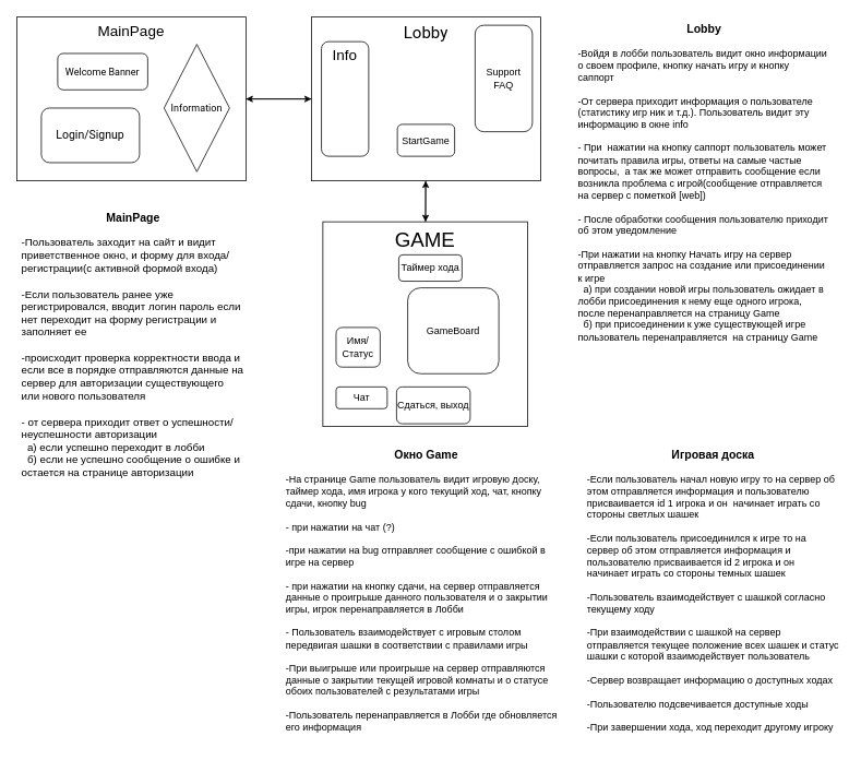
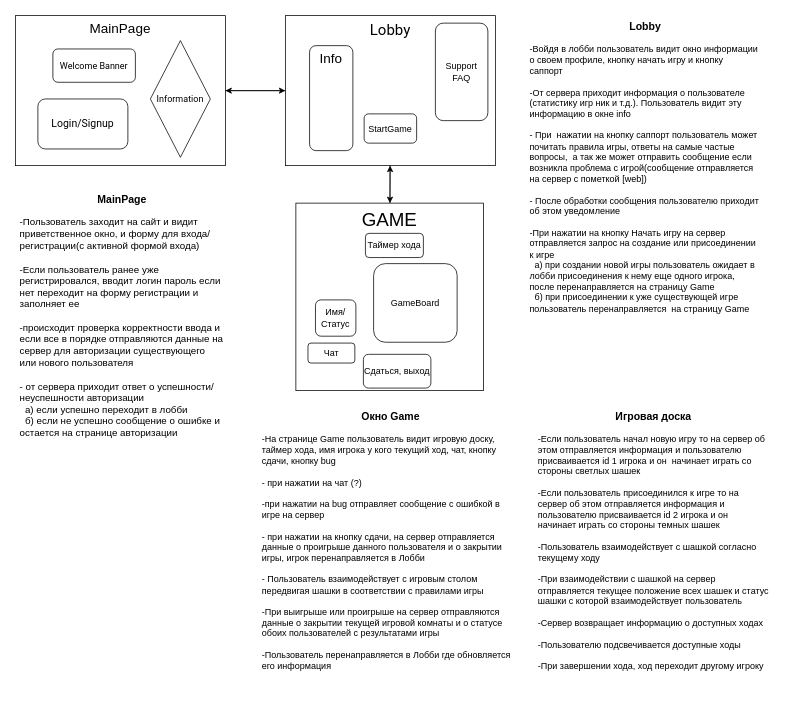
  <mxCell id="0" />
  <mxCell id="1" parent="0" />
  <mxCell id="2" value="MainPage" style="rounded=0;whiteSpace=wrap;html=1;verticalAlign=top;fontSize=18;container=1;" parent="1" vertex="1"><mxGeometry x="20" y="20" width="280" height="200" as="geometry"><mxRectangle x="40" y="40" width="120" height="40" as="alternateBounds" /></mxGeometry></mxCell>
  <mxCell id="3" value="&lt;span style=&quot;box-sizing: inherit; font-family: Roboto, -apple-system, &amp;quot;apple color emoji&amp;quot;, BlinkMacSystemFont, &amp;quot;Segoe UI&amp;quot;, Roboto, Oxygen-Sans, Ubuntu, Cantarell, &amp;quot;Helvetica Neue&amp;quot;, sans-serif; font-size: 14px; text-align: start; white-space-collapse: preserve; background-color: rgb(255, 255, 255);&quot;&gt;Login/Signup&lt;/span&gt;" style="rounded=1;whiteSpace=wrap;html=1;" parent="2" vertex="1"><mxGeometry x="30" y="111.111" width="120" height="66.667" as="geometry" /></mxCell>
  <mxCell id="4" value="&lt;span style=&quot;box-sizing: inherit; font-family: Roboto, -apple-system, &amp;quot;apple color emoji&amp;quot;, BlinkMacSystemFont, &amp;quot;Segoe UI&amp;quot;, Roboto, Oxygen-Sans, Ubuntu, Cantarell, &amp;quot;Helvetica Neue&amp;quot;, sans-serif; font-size: 12px; text-align: start; white-space-collapse: preserve; background-color: rgb(255, 255, 255);&quot;&gt;Welcome Banner&lt;/span&gt;" style="rounded=1;whiteSpace=wrap;html=1;fontSize=12;" parent="2" vertex="1"><mxGeometry x="50" y="44.444" width="110" height="44.444" as="geometry" /></mxCell>
  <mxCell id="5" value="&lt;span style=&quot;box-sizing: inherit; font-family: Roboto, -apple-system, &amp;quot;apple color emoji&amp;quot;, BlinkMacSystemFont, &amp;quot;Segoe UI&amp;quot;, Roboto, Oxygen-Sans, Ubuntu, Cantarell, &amp;quot;Helvetica Neue&amp;quot;, sans-serif; text-align: start; white-space-collapse: preserve; background-color: rgb(255, 255, 255);&quot;&gt;Information&lt;/span&gt;" style="rhombus;whiteSpace=wrap;html=1;" parent="2" vertex="1"><mxGeometry x="180" y="33.333" width="80" height="155.556" as="geometry" /></mxCell>
  <mxCell id="6" value="&lt;span style=&quot;box-sizing: inherit; font-family: Roboto, -apple-system, &amp;quot;apple color emoji&amp;quot;, BlinkMacSystemFont, &amp;quot;Segoe UI&amp;quot;, Roboto, Oxygen-Sans, Ubuntu, Cantarell, &amp;quot;Helvetica Neue&amp;quot;, sans-serif; font-size: 20px; text-align: start; white-space-collapse: preserve; background-color: rgb(255, 255, 255);&quot;&gt;Lobby&lt;/span&gt;" style="rounded=0;whiteSpace=wrap;html=1;verticalAlign=top;container=1;fontSize=20;" parent="1" vertex="1"><mxGeometry x="380" y="20" width="280" height="200" as="geometry" /></mxCell>
  <mxCell id="7" value="StartGame" style="rounded=1;whiteSpace=wrap;html=1;" parent="6" vertex="1"><mxGeometry x="105" y="131" width="70" height="39" as="geometry" /></mxCell>
- <mxCell id="8" value="Info" style="rounded=1;whiteSpace=wrap;html=1;verticalAlign=top;fontSize=18;" parent="6" vertex="1"><mxGeometry x="12.25" y="30" width="57.75" height="140" as="geometry" /></mxCell>
+ <mxCell id="8" value="Info" style="rounded=1;whiteSpace=wrap;html=1;verticalAlign=top;fontSize=18;" parent="6" vertex="1"><mxGeometry x="32.25" y="40" width="57.75" height="140" as="geometry" /></mxCell>
  <mxCell id="9" value="Support&lt;div&gt;FAQ&lt;/div&gt;" style="rounded=1;whiteSpace=wrap;html=1;" parent="6" vertex="1"><mxGeometry x="200" y="10" width="70" height="130" as="geometry" /></mxCell>
  <mxCell id="10" value="" style="endArrow=classic;html=1;rounded=0;" parent="1" source="2" target="6" edge="1"><mxGeometry width="50" height="50" relative="1" as="geometry"><mxPoint x="370" y="400" as="sourcePoint" /><mxPoint x="420" y="350" as="targetPoint" /></mxGeometry></mxCell>
  <mxCell id="11" value="GAME" style="rounded=0;whiteSpace=wrap;html=1;verticalAlign=top;fontSize=25;container=1;" parent="1" vertex="1"><mxGeometry x="394" y="270" width="250" height="250" as="geometry" /></mxCell>
  <mxCell id="12" value="GameBoard" style="rounded=1;whiteSpace=wrap;html=1;" parent="11" vertex="1"><mxGeometry x="103.64" y="80.65" width="111.36" height="104.84" as="geometry" /></mxCell>
  <mxCell id="13" value="Сдаться, выход" style="rounded=1;whiteSpace=wrap;html=1;" parent="11" vertex="1"><mxGeometry x="90" y="201.61" width="90" height="45" as="geometry" /></mxCell>
- <mxCell id="14" value="Чат" style="rounded=1;whiteSpace=wrap;html=1;" parent="11" vertex="1"><mxGeometry x="16.13" y="201.613" width="62.5" height="26.613" as="geometry" /></mxCell>
+ <mxCell id="14" value="Чат" style="rounded=1;whiteSpace=wrap;html=1;" parent="11" vertex="1"><mxGeometry x="16.13" y="186.613" width="62.5" height="26.613" as="geometry" /></mxCell>
  <mxCell id="15" value="Таймер хода" style="rounded=1;whiteSpace=wrap;html=1;" parent="11" vertex="1"><mxGeometry x="92.74" y="40.32" width="77.26" height="32.26" as="geometry" /></mxCell>
- <mxCell id="16" value="Имя/Статус" style="rounded=1;whiteSpace=wrap;html=1;" parent="11" vertex="1"><mxGeometry x="16.13" y="129.03" width="53.87" height="48.39" as="geometry" /></mxCell>
+ <mxCell id="16" value="Имя/Статус" style="rounded=1;whiteSpace=wrap;html=1;" parent="11" vertex="1"><mxGeometry x="26.13" y="129.03" width="53.87" height="48.39" as="geometry" /></mxCell>
  <mxCell id="17" value="" style="endArrow=classic;html=1;rounded=0;" parent="1" source="6" target="11" edge="1"><mxGeometry width="50" height="50" relative="1" as="geometry"><mxPoint x="280" y="400" as="sourcePoint" /><mxPoint x="330" y="350" as="targetPoint" /></mxGeometry></mxCell>
  <mxCell id="18" value="" style="endArrow=classic;html=1;rounded=0;" parent="1" source="11" target="6" edge="1"><mxGeometry width="50" height="50" relative="1" as="geometry"><mxPoint x="390" y="430" as="sourcePoint" /><mxPoint x="440" y="380" as="targetPoint" /></mxGeometry></mxCell>
  <mxCell id="19" value="" style="endArrow=classic;html=1;rounded=0;" parent="1" source="6" target="2" edge="1"><mxGeometry width="50" height="50" relative="1" as="geometry"><mxPoint x="380" y="190" as="sourcePoint" /><mxPoint x="430" y="140" as="targetPoint" /></mxGeometry></mxCell>
  <mxCell id="20" value="&lt;div style=&quot;padding-left: 5px;&quot;&gt;&lt;span style=&quot;background-color: initial;&quot;&gt;&lt;b&gt;&lt;font style=&quot;font-size: 14px;&quot;&gt;MainPage&lt;/font&gt;&lt;/b&gt;&lt;/span&gt;&lt;/div&gt;&lt;div style=&quot;text-align: left; padding-left: 5px;&quot;&gt;&lt;span style=&quot;background-color: initial;&quot;&gt;&lt;br&gt;&lt;/span&gt;&lt;/div&gt;&lt;div style=&quot;text-align: left; padding-left: 5px; font-size: 13px;&quot;&gt;&lt;font style=&quot;font-size: 13px;&quot;&gt;&lt;span style=&quot;background-color: initial;&quot;&gt;-Пользователь заходит на сайт и видит приветственное окно, и форму для входа/регистрации(с активной формой входа)&lt;/span&gt;&lt;br&gt;&lt;/font&gt;&lt;/div&gt;&lt;div style=&quot;text-align: left; padding-left: 5px; font-size: 13px;&quot;&gt;&lt;font style=&quot;font-size: 13px;&quot;&gt;&lt;span style=&quot;background-color: initial;&quot;&gt;&lt;br&gt;&lt;/span&gt;&lt;/font&gt;&lt;/div&gt;&lt;div style=&quot;text-align: left; padding-left: 5px; font-size: 13px;&quot;&gt;&lt;font style=&quot;font-size: 13px;&quot;&gt;&lt;span style=&quot;background-color: initial;&quot;&gt;-Если пользователь ранее уже регистрировался, вводит логин пароль если нет переходит на форму регистрации и заполняет ее&lt;/span&gt;&lt;br&gt;&lt;/font&gt;&lt;/div&gt;&lt;div style=&quot;text-align: left; padding-left: 5px; font-size: 13px;&quot;&gt;&lt;span style=&quot;background-color: initial;&quot;&gt;&lt;font style=&quot;font-size: 13px;&quot;&gt;&lt;br&gt;&lt;/font&gt;&lt;/span&gt;&lt;/div&gt;&lt;div style=&quot;text-align: left; padding-left: 5px; font-size: 13px;&quot;&gt;&lt;span style=&quot;background-color: initial;&quot;&gt;&lt;font style=&quot;font-size: 13px;&quot;&gt;-происходит проверка корректности ввода и если все в порядке отправляются данные на сервер для авторизации существующего&amp;nbsp; или нового пользователя&lt;/font&gt;&lt;/span&gt;&lt;/div&gt;&lt;div style=&quot;text-align: left; padding-left: 5px; font-size: 13px;&quot;&gt;&lt;span style=&quot;background-color: initial;&quot;&gt;&lt;font style=&quot;font-size: 13px;&quot;&gt;&lt;br&gt;&lt;/font&gt;&lt;/span&gt;&lt;/div&gt;&lt;div style=&quot;text-align: left; padding-left: 5px; font-size: 13px;&quot;&gt;&lt;span style=&quot;background-color: initial;&quot;&gt;&lt;font style=&quot;font-size: 13px;&quot;&gt;- от сервера приходит ответ о успешности/неуспешности авторизации&lt;/font&gt;&lt;/span&gt;&lt;/div&gt;&lt;div style=&quot;text-align: left; padding-left: 5px; font-size: 13px;&quot;&gt;&lt;span style=&quot;background-color: initial;&quot;&gt;&lt;font style=&quot;font-size: 13px;&quot;&gt;&amp;nbsp; а) если успешно переходит в лобби&lt;/font&gt;&lt;/span&gt;&lt;/div&gt;&lt;div style=&quot;text-align: left; padding-left: 5px; font-size: 13px; padding-right: 5px;&quot;&gt;&lt;span style=&quot;background-color: initial;&quot;&gt;&lt;font style=&quot;font-size: 13px;&quot;&gt;&amp;nbsp; б) если не успешно сообщение о ошибке и остается на странице авторизации&lt;/font&gt;&lt;i&gt;&amp;nbsp;&lt;/i&gt;&amp;nbsp;&lt;/span&gt;&lt;/div&gt;" style="text;html=1;align=center;verticalAlign=top;whiteSpace=wrap;rounded=0;" vertex="1" parent="1"><mxGeometry x="20" y="250" width="280" height="350" as="geometry" /></mxCell>
  <mxCell id="21" value="&lt;font size=&quot;1&quot; style=&quot;&quot;&gt;&lt;b style=&quot;font-size: 14px;&quot;&gt;Lobby&lt;/b&gt;&lt;/font&gt;&lt;div&gt;&lt;font style=&quot;font-size: 12px;&quot;&gt;&lt;br&gt;&lt;/font&gt;&lt;/div&gt;&lt;div style=&quot;text-align: left; padding-right: 5px; padding-left: 5px;&quot;&gt;-Войдя в лобби пользователь видит окно информации о своем профиле, кнопку начать игру и кнопку саппорт&amp;nbsp;&lt;/div&gt;&lt;div style=&quot;text-align: left; padding-right: 5px; padding-left: 5px;&quot;&gt;&lt;br&gt;&lt;/div&gt;&lt;div style=&quot;text-align: left; padding-right: 5px; padding-left: 5px;&quot;&gt;-От сервера приходит информация о пользователе&amp;nbsp;&lt;/div&gt;&lt;div style=&quot;text-align: left; padding-right: 5px; padding-left: 5px;&quot;&gt;(статистику игр ник и т.д.). Пользователь видит эту информацию в окне info&lt;/div&gt;&lt;div style=&quot;text-align: left; padding-right: 5px; padding-left: 5px;&quot;&gt;&lt;br&gt;&lt;/div&gt;&lt;div style=&quot;text-align: left; padding-right: 5px; padding-left: 5px;&quot;&gt;- При&amp;nbsp; нажатии на кнопку саппорт пользователь может почитать правила игры, ответы на самые частые вопросы,&amp;nbsp; а так же может отправить сообщение если возникла проблема с игрой(сообщение отправляется на сервер с пометкой [web])&lt;/div&gt;&lt;div style=&quot;text-align: left; padding-right: 5px; padding-left: 5px;&quot;&gt;&lt;br&gt;&lt;/div&gt;&lt;div style=&quot;text-align: left; padding-right: 5px; padding-left: 5px;&quot;&gt;- После обработки сообщения пользователю приходит об этом уведомление&lt;/div&gt;&lt;div style=&quot;text-align: left; padding-right: 5px; padding-left: 5px;&quot;&gt;&lt;br&gt;&lt;/div&gt;&lt;div style=&quot;text-align: left; padding-right: 5px; padding-left: 5px;&quot;&gt;-При нажатии на кнопку Начать игру на сервер отправляется запрос на создание или присоединении к игре&lt;/div&gt;&lt;div style=&quot;text-align: left; padding-right: 5px; padding-left: 5px;&quot;&gt;&amp;nbsp; а) при создании новой игры пользователь ожидает в лобби присоединения к нему еще одного игрока, после перенаправляется на страницу Game&lt;/div&gt;&lt;div style=&quot;text-align: left; padding-right: 5px; padding-left: 5px;&quot;&gt;&amp;nbsp; б) при присоединении к уже существующей игре пользователь&amp;nbsp;&lt;span style=&quot;background-color: initial;&quot;&gt;перенаправляется&lt;/span&gt;&lt;span style=&quot;background-color: initial;&quot;&gt;&amp;nbsp;&amp;nbsp;&lt;/span&gt;&lt;span style=&quot;background-color: initial;&quot;&gt;на страницу Game&lt;/span&gt;&lt;/div&gt;" style="text;html=1;align=center;verticalAlign=top;whiteSpace=wrap;rounded=0;" vertex="1" parent="1"><mxGeometry x="700" y="20" width="320" height="430" as="geometry" /></mxCell>
  <mxCell id="22" value="&lt;div style=&quot;text-align: center;&quot;&gt;&lt;span style=&quot;background-color: initial;&quot;&gt;&lt;b&gt;&lt;font style=&quot;font-size: 14px;&quot;&gt;Окно Game&lt;/font&gt;&lt;/b&gt;&lt;/span&gt;&lt;/div&gt;&lt;div style=&quot;text-align: center;&quot;&gt;&lt;span style=&quot;background-color: initial;&quot;&gt;&lt;br&gt;&lt;/span&gt;&lt;/div&gt;&lt;div style=&quot;padding-right: 5px; padding-left: 5px;&quot;&gt;-На странице Game пользователь видит игровую доску, таймер хода, имя игрока у кого текущий ход, чат, кнопку сдачи, кнопку bug&lt;/div&gt;&lt;div style=&quot;padding-right: 5px; padding-left: 5px;&quot;&gt;&lt;br&gt;&lt;/div&gt;&lt;div style=&quot;padding-right: 5px; padding-left: 5px;&quot;&gt;- при нажатии на чат (?)&lt;/div&gt;&lt;div style=&quot;padding-right: 5px; padding-left: 5px;&quot;&gt;&lt;br&gt;&lt;/div&gt;&lt;div style=&quot;padding-right: 5px; padding-left: 5px;&quot;&gt;-при нажатии на bug отправляет сообщение с ошибкой в игре на сервер&lt;/div&gt;&lt;div style=&quot;padding-right: 5px; padding-left: 5px;&quot;&gt;&lt;br&gt;&lt;/div&gt;&lt;div style=&quot;padding-right: 5px; padding-left: 5px;&quot;&gt;- при нажатии на кнопку сдачи, на сервер отправляется данные о проигрыше данного пользователя и о закрытии игры, игрок перенаправляется в Лобби&lt;/div&gt;&lt;div style=&quot;padding-right: 5px; padding-left: 5px;&quot;&gt;&lt;br&gt;&lt;/div&gt;&lt;div style=&quot;padding-right: 5px; padding-left: 5px;&quot;&gt;- Пользователь взаимодействует с игровым столом передвигая шашки в соответствии с правилами игры&lt;/div&gt;&lt;div style=&quot;padding-right: 5px; padding-left: 5px;&quot;&gt;&lt;br&gt;&lt;/div&gt;&lt;div style=&quot;padding-right: 5px; padding-left: 5px;&quot;&gt;-При выигрыше или проигрыше на сервер отправляются данные о закрытии текущей игровой комнаты и о статусе обоих пользователей с результатами игры&lt;/div&gt;&lt;div style=&quot;padding-right: 5px; padding-left: 5px;&quot;&gt;&amp;nbsp;&lt;/div&gt;&lt;div style=&quot;padding-right: 5px; padding-left: 5px;&quot;&gt;-Пользователь перенаправляется в Лобби где обновляется его информация&amp;nbsp; &amp;nbsp;&lt;/div&gt;" style="text;html=1;align=left;verticalAlign=top;whiteSpace=wrap;rounded=0;" vertex="1" parent="1"><mxGeometry x="341.5" y="540" width="355" height="370" as="geometry" /></mxCell>
  <mxCell id="23" value="&lt;div style=&quot;text-align: center;&quot;&gt;&lt;b style=&quot;background-color: initial;&quot;&gt;&lt;font style=&quot;font-size: 14px;&quot;&gt;Игровая доска&lt;/font&gt;&lt;/b&gt;&lt;/div&gt;&lt;div&gt;&lt;br&gt;&lt;/div&gt;&lt;div style=&quot;padding-right: 5px; padding-left: 5px;&quot;&gt;-Если пользователь начал новую игру то на сервер об этом отправляется информация и пользователю присваивается id 1 игрока и он&amp;nbsp; начинает играть со стороны светлых шашек&lt;br&gt;&lt;/div&gt;&lt;div style=&quot;padding-right: 5px; padding-left: 5px;&quot;&gt;&lt;br&gt;&lt;/div&gt;&lt;div style=&quot;padding-right: 5px; padding-left: 5px;&quot;&gt;-Если пользователь присоединился к игре то на сервер об этом отправляется информация и пользователю присваивается id 2 игрока и он&amp;nbsp; начинает играть со стороны темных шашек&lt;/div&gt;&lt;div style=&quot;padding-right: 5px; padding-left: 5px;&quot;&gt;&lt;br&gt;&lt;/div&gt;&lt;div style=&quot;padding-right: 5px; padding-left: 5px;&quot;&gt;-Пользователь взаимодействует с шашкой согласно текущему ходу&lt;/div&gt;&lt;div style=&quot;padding-right: 5px; padding-left: 5px;&quot;&gt;&lt;br&gt;&lt;/div&gt;&lt;div style=&quot;padding-right: 5px; padding-left: 5px;&quot;&gt;-При взаимодействии с шашкой на сервер отправляется текущее положение всех шашек и статус шашки с которой взаимодействует пользователь&lt;/div&gt;&lt;div style=&quot;padding-right: 5px; padding-left: 5px;&quot;&gt;&lt;br&gt;&lt;/div&gt;&lt;div style=&quot;padding-right: 5px; padding-left: 5px;&quot;&gt;-Сервер возвращает информацию о доступных ходах&lt;/div&gt;&lt;div style=&quot;padding-right: 5px; padding-left: 5px;&quot;&gt;&lt;br&gt;&lt;/div&gt;&lt;div style=&quot;padding-right: 5px; padding-left: 5px;&quot;&gt;-Пользователю подсвечивается доступные ходы&lt;/div&gt;&lt;div style=&quot;padding-right: 5px; padding-left: 5px;&quot;&gt;&lt;br&gt;&lt;/div&gt;&lt;div style=&quot;padding-right: 5px; padding-left: 5px;&quot;&gt;-При завершении хода, ход переходит другому игроку&lt;/div&gt;&lt;div style=&quot;padding-right: 5px; padding-left: 5px;&quot;&gt;&amp;nbsp;&amp;nbsp;&lt;/div&gt;&lt;div style=&quot;padding-right: 5px; padding-left: 5px;&quot;&gt;&amp;nbsp;&lt;/div&gt;" style="text;html=1;align=left;verticalAlign=top;whiteSpace=wrap;rounded=0;" vertex="1" parent="1"><mxGeometry x="710" y="540" width="320" height="380" as="geometry" /></mxCell>
